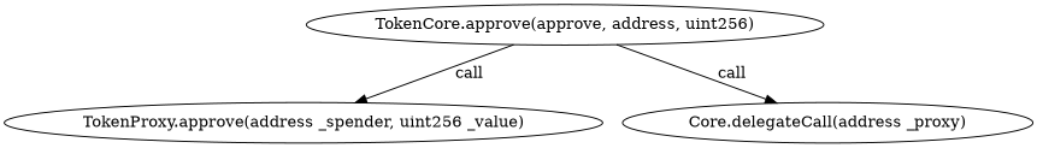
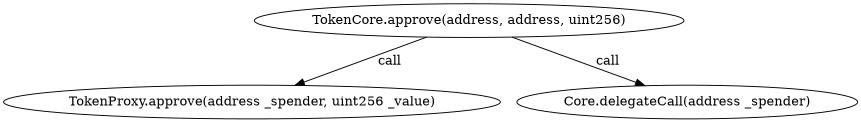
  digraph {
    "TokenProxy.approve(address _spender, uint256 _value)" [height=0.5 width=6.3179]
-   "TokenCore.approve(address, address, uint256)" [height=0.5 width=5.3195 label="TokenCore.approve(approve, address, uint256)"]
-   "Core.delegateCall(address _proxy)" [height=0.5 width=4.0457]
+   "TokenCore.approve(address, address, uint256)" [height=0.5 width=5.3195]
+   "Core.delegateCall(address _proxy)" [height=0.5 width=4.0457 label="Core.delegateCall(address _spender)"]
    "TokenCore.approve(address, address, uint256)" -> "TokenProxy.approve(address _spender, uint256 _value)" [label=" call"]
    "TokenCore.approve(address, address, uint256)" -> "Core.delegateCall(address _proxy)" [label=" call"]
  }
